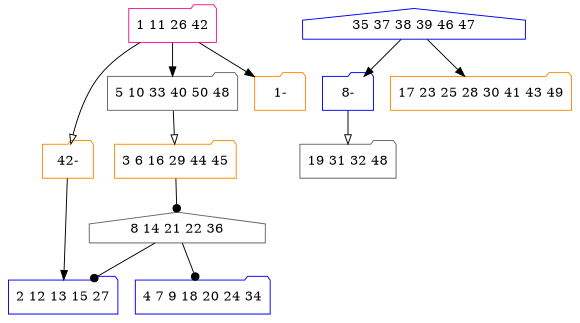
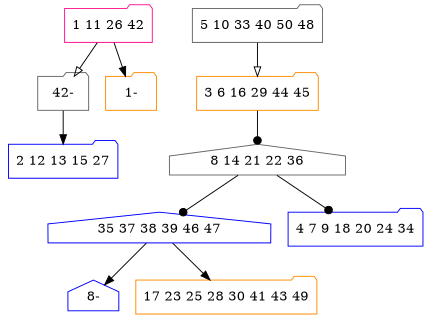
  digraph {
    node [color=darkorange shape=folder]
    edge [arrowhead=normal]
    n1 [color=deeppink label="1 11 26 42"]
-   n2 [label="42-"]
+   n2 [color=gray40 label="42-"]
    n3 [color=gray40 label="5 10 33 40 50 48"]
    n4 [label="1-"]
    n5 [color=blue label="2 12 13 15 27"]
    n6 [label="3 6 16 29 44 45"]
    n7 [color=gray40 label="8 14 21 22 36" shape=house]
    n8 [color=blue label="35 37 38 39 46 47" shape=house]
    n9 [color=blue label="4 7 9 18 20 24 34"]
-   n10 [color=blue label="8-"]
+   n10 [color=blue label="8-" shape=house]
    n11 [label="17 23 25 28 30 41 43 49"]
-   n12 [color=gray40 label="19 31 32 48"]
    n1 -> n2 [arrowhead=onormal]
-   n1 -> n3
    n1 -> n4
    n2 -> n5
    n3 -> n6 [arrowhead=onormal]
    n6 -> n7 [arrowhead=dot]
-   n7 -> n5 [arrowhead=dot]
+   n7 -> n8 [arrowhead=dot]
    n7 -> n9 [arrowhead=dot]
    n8 -> n10
    n8 -> n11
-   n10 -> n12 [arrowhead=onormal]
  }
